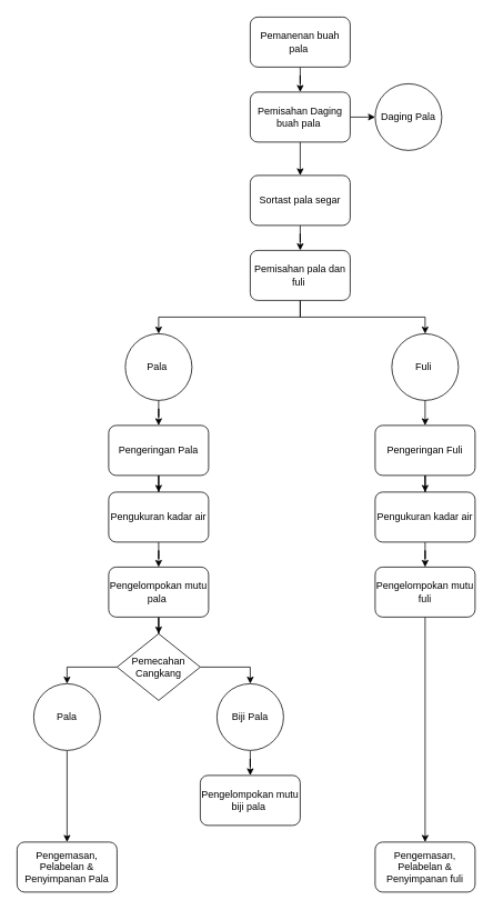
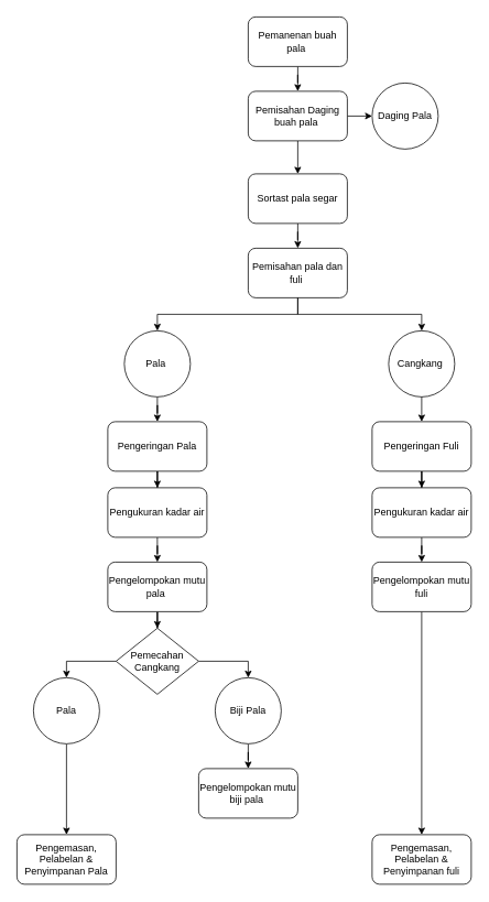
  <mxCell id="0" />
  <mxCell id="1" parent="0" />
  <mxCell id="2" value="" style="edgeStyle=orthogonalEdgeStyle;rounded=0;orthogonalLoop=1;jettySize=auto;html=1;" edge="1" parent="1" source="3" target="6"><mxGeometry relative="1" as="geometry" /></mxCell>
  <mxCell id="3" value="Pemanenan buah pala&amp;nbsp;" style="rounded=1;whiteSpace=wrap;html=1;" vertex="1" parent="1"><mxGeometry x="300" y="20" width="120" height="60" as="geometry" /></mxCell>
  <mxCell id="4" value="" style="edgeStyle=orthogonalEdgeStyle;rounded=0;orthogonalLoop=1;jettySize=auto;html=1;" edge="1" parent="1" source="6" target="8"><mxGeometry relative="1" as="geometry" /></mxCell>
  <mxCell id="5" style="edgeStyle=orthogonalEdgeStyle;rounded=0;orthogonalLoop=1;jettySize=auto;html=1;exitX=1;exitY=0.5;exitDx=0;exitDy=0;entryX=0;entryY=0.5;entryDx=0;entryDy=0;" edge="1" parent="1" source="6" target="38"><mxGeometry relative="1" as="geometry" /></mxCell>
  <mxCell id="6" value="Pemisahan Daging buah pala&amp;nbsp;" style="whiteSpace=wrap;html=1;rounded=1;" vertex="1" parent="1"><mxGeometry x="300" y="110" width="120" height="60" as="geometry" /></mxCell>
  <mxCell id="7" value="" style="edgeStyle=orthogonalEdgeStyle;rounded=0;orthogonalLoop=1;jettySize=auto;html=1;" edge="1" parent="1" source="8" target="10"><mxGeometry relative="1" as="geometry" /></mxCell>
  <mxCell id="8" value="Sortast pala segar" style="whiteSpace=wrap;html=1;rounded=1;" vertex="1" parent="1"><mxGeometry x="300" y="210" width="120" height="60" as="geometry" /></mxCell>
  <mxCell id="9" value="" style="edgeStyle=orthogonalEdgeStyle;rounded=0;orthogonalLoop=1;jettySize=auto;html=1;entryX=0.5;entryY=0;entryDx=0;entryDy=0;" edge="1" parent="1" source="10" target="12"><mxGeometry relative="1" as="geometry"><mxPoint x="160" y="420" as="targetPoint" /><Array as="points"><mxPoint x="360" y="380" /><mxPoint x="190" y="380" /></Array></mxGeometry></mxCell>
  <mxCell id="10" value="Pemisahan pala dan fuli&amp;nbsp;" style="whiteSpace=wrap;html=1;rounded=1;" vertex="1" parent="1"><mxGeometry x="300" y="300" width="120" height="60" as="geometry" /></mxCell>
  <mxCell id="11" value="" style="edgeStyle=orthogonalEdgeStyle;rounded=0;orthogonalLoop=1;jettySize=auto;html=1;entryX=0.5;entryY=0;entryDx=0;entryDy=0;" edge="1" parent="1" source="12" target="16"><mxGeometry relative="1" as="geometry"><mxPoint x="190" y="590" as="targetPoint" /></mxGeometry></mxCell>
  <mxCell id="12" value="Pala&amp;nbsp;" style="ellipse;whiteSpace=wrap;html=1;aspect=fixed;" vertex="1" parent="1"><mxGeometry x="150" y="400" width="80" height="80" as="geometry" /></mxCell>
- <mxCell id="13" value="Fuli&amp;nbsp;" style="ellipse;whiteSpace=wrap;html=1;aspect=fixed;" vertex="1" parent="1"><mxGeometry x="470" y="400" width="80" height="80" as="geometry" /></mxCell>
+ <mxCell id="13" value="Cangkang&amp;nbsp;" style="ellipse;whiteSpace=wrap;html=1;aspect=fixed;" vertex="1" parent="1"><mxGeometry x="470" y="400" width="80" height="80" as="geometry" /></mxCell>
  <mxCell id="14" value="" style="edgeStyle=orthogonalEdgeStyle;rounded=0;orthogonalLoop=1;jettySize=auto;html=1;exitX=0.5;exitY=1;exitDx=0;exitDy=0;entryX=0.5;entryY=0;entryDx=0;entryDy=0;" edge="1" parent="1" source="10" target="13"><mxGeometry relative="1" as="geometry"><mxPoint x="170" y="400" as="sourcePoint" /><mxPoint x="270" y="490" as="targetPoint" /><Array as="points"><mxPoint x="360" y="380" /><mxPoint x="510" y="380" /></Array></mxGeometry></mxCell>
  <mxCell id="15" value="" style="edgeStyle=orthogonalEdgeStyle;rounded=0;orthogonalLoop=1;jettySize=auto;html=1;" edge="1" parent="1" source="16" target="18"><mxGeometry relative="1" as="geometry" /></mxCell>
  <mxCell id="16" value="Pengeringan Pala" style="rounded=1;whiteSpace=wrap;html=1;" vertex="1" parent="1"><mxGeometry x="130" y="510" width="120" height="60" as="geometry" /></mxCell>
  <mxCell id="17" value="" style="edgeStyle=orthogonalEdgeStyle;rounded=0;orthogonalLoop=1;jettySize=auto;html=1;" edge="1" parent="1" source="18" target="20"><mxGeometry relative="1" as="geometry" /></mxCell>
  <mxCell id="18" value="Pengukuran kadar air" style="rounded=1;whiteSpace=wrap;html=1;" vertex="1" parent="1"><mxGeometry x="130" y="590" width="120" height="60" as="geometry" /></mxCell>
  <mxCell id="19" value="" style="edgeStyle=orthogonalEdgeStyle;rounded=0;orthogonalLoop=1;jettySize=auto;html=1;" edge="1" parent="1" source="20" target="30"><mxGeometry relative="1" as="geometry" /></mxCell>
  <mxCell id="20" value="Pengelompokan mutu pala&amp;nbsp;" style="rounded=1;whiteSpace=wrap;html=1;" vertex="1" parent="1"><mxGeometry x="130" y="680" width="120" height="60" as="geometry" /></mxCell>
  <mxCell id="21" value="" style="edgeStyle=orthogonalEdgeStyle;rounded=0;orthogonalLoop=1;jettySize=auto;html=1;" edge="1" parent="1" source="22" target="24"><mxGeometry relative="1" as="geometry" /></mxCell>
  <mxCell id="22" value="Pengeringan Fuli" style="rounded=1;whiteSpace=wrap;html=1;" vertex="1" parent="1"><mxGeometry x="450" y="510" width="120" height="60" as="geometry" /></mxCell>
  <mxCell id="23" value="" style="edgeStyle=orthogonalEdgeStyle;rounded=0;orthogonalLoop=1;jettySize=auto;html=1;" edge="1" parent="1" source="24" target="26"><mxGeometry relative="1" as="geometry" /></mxCell>
  <mxCell id="24" value="Pengukuran kadar air" style="rounded=1;whiteSpace=wrap;html=1;" vertex="1" parent="1"><mxGeometry x="450" y="590" width="120" height="60" as="geometry" /></mxCell>
  <mxCell id="25" style="edgeStyle=orthogonalEdgeStyle;rounded=0;orthogonalLoop=1;jettySize=auto;html=1;exitX=0.5;exitY=1;exitDx=0;exitDy=0;entryX=0.5;entryY=0;entryDx=0;entryDy=0;" edge="1" parent="1" source="26" target="37"><mxGeometry relative="1" as="geometry" /></mxCell>
  <mxCell id="26" value="Pengelompokan mutu fuli" style="rounded=1;whiteSpace=wrap;html=1;" vertex="1" parent="1"><mxGeometry x="450" y="680" width="120" height="60" as="geometry" /></mxCell>
  <mxCell id="27" value="" style="endArrow=classic;html=1;entryX=0.5;entryY=0;entryDx=0;entryDy=0;" edge="1" parent="1" target="22"><mxGeometry width="50" height="50" relative="1" as="geometry"><mxPoint x="510" y="480" as="sourcePoint" /><mxPoint x="560" y="430" as="targetPoint" /></mxGeometry></mxCell>
  <mxCell id="28" value="" style="edgeStyle=orthogonalEdgeStyle;rounded=0;orthogonalLoop=1;jettySize=auto;html=1;entryX=0.5;entryY=0;entryDx=0;entryDy=0;" edge="1" parent="1" source="30" target="32"><mxGeometry relative="1" as="geometry"><mxPoint x="294" y="850" as="targetPoint" /></mxGeometry></mxCell>
  <mxCell id="29" value="" style="edgeStyle=orthogonalEdgeStyle;rounded=0;orthogonalLoop=1;jettySize=auto;html=1;entryX=0.5;entryY=0;entryDx=0;entryDy=0;" edge="1" parent="1" source="30" target="34"><mxGeometry relative="1" as="geometry"><mxPoint x="70" y="800" as="targetPoint" /></mxGeometry></mxCell>
  <mxCell id="30" value="Pemecahan Cangkang" style="rhombus;whiteSpace=wrap;html=1;rounded=0;" vertex="1" parent="1"><mxGeometry x="140" y="760" width="100" height="80" as="geometry" /></mxCell>
  <mxCell id="31" style="edgeStyle=orthogonalEdgeStyle;rounded=0;orthogonalLoop=1;jettySize=auto;html=1;exitX=0.5;exitY=1;exitDx=0;exitDy=0;" edge="1" parent="1" source="32" target="35"><mxGeometry relative="1" as="geometry" /></mxCell>
  <mxCell id="32" value="Biji Pala" style="ellipse;whiteSpace=wrap;html=1;aspect=fixed;rounded=0;" vertex="1" parent="1"><mxGeometry x="260" y="820" width="80" height="80" as="geometry" /></mxCell>
  <mxCell id="33" style="edgeStyle=orthogonalEdgeStyle;rounded=0;orthogonalLoop=1;jettySize=auto;html=1;exitX=0.5;exitY=1;exitDx=0;exitDy=0;entryX=0.5;entryY=0;entryDx=0;entryDy=0;" edge="1" parent="1" source="34" target="36"><mxGeometry relative="1" as="geometry" /></mxCell>
  <mxCell id="34" value="Pala" style="ellipse;whiteSpace=wrap;html=1;aspect=fixed;rounded=0;" vertex="1" parent="1"><mxGeometry x="40" y="820" width="80" height="80" as="geometry" /></mxCell>
  <mxCell id="35" value="Pengelompokan mutu biji pala&amp;nbsp;" style="rounded=1;whiteSpace=wrap;html=1;" vertex="1" parent="1"><mxGeometry x="240" y="930" width="120" height="60" as="geometry" /></mxCell>
  <mxCell id="36" value="Pengemasan, Pelabelan &amp;amp; Penyimpanan Pala" style="rounded=1;whiteSpace=wrap;html=1;" vertex="1" parent="1"><mxGeometry x="20" y="1010" width="120" height="60" as="geometry" /></mxCell>
  <mxCell id="37" value="Pengemasan, Pelabelan &amp;amp; Penyimpanan fuli" style="rounded=1;whiteSpace=wrap;html=1;" vertex="1" parent="1"><mxGeometry x="450" y="1010" width="120" height="60" as="geometry" /></mxCell>
  <mxCell id="38" value="Daging Pala" style="ellipse;whiteSpace=wrap;html=1;aspect=fixed;rounded=0;" vertex="1" parent="1"><mxGeometry x="450" y="100" width="80" height="80" as="geometry" /></mxCell>
